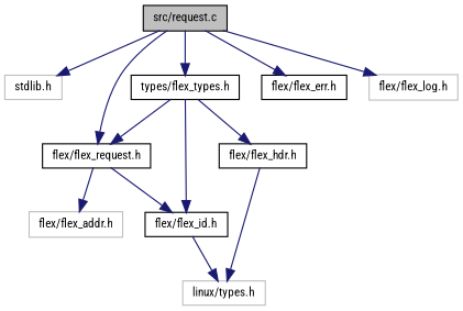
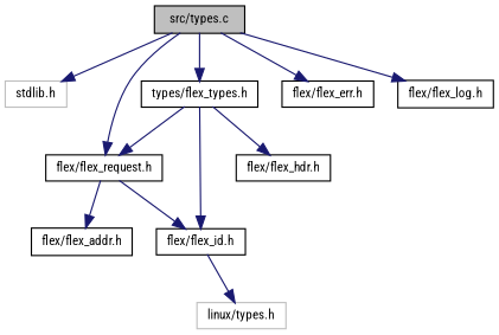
  digraph {
    fontname="Roboto Condensed"
    node [color=black fillcolor=white fontname="Roboto Condensed" fontsize=10 shape=record style=filled]
    edge [color=midnightblue fontname="Roboto Condensed" fontsize=10 labelfontname=Helvetica labelfontsize=10 style=solid]
-   n1 [fillcolor=grey75 fontcolor=black height=0.2 label="src/request.c" width=0.4]
+   n1 [fillcolor=grey75 fontcolor=black height=0.2 label="src/types.c" width=0.4]
    n2 [color=grey75 height=0.2 label="stdlib.h" width=0.4]
    n3 [height=0.2 label="types/flex_types.h" width=0.4]
    n4 [height=0.2 label="flex/flex_request.h" width=0.4]
    n5 [height=0.2 label="flex/flex_err.h" width=0.4]
-   n6 [color=grey75 height=0.2 label="flex/flex_log.h" width=0.4]
+   n6 [height=0.2 label="flex/flex_log.h" width=0.4]
    n7 [height=0.2 label="flex/flex_hdr.h" width=0.4]
    n8 [height=0.2 label="flex/flex_id.h" width=0.4]
-   n9 [color=grey75 height=0.2 label="flex/flex_addr.h" width=0.4]
+   n9 [height=0.2 label="flex/flex_addr.h" width=0.4]
    n10 [color=grey75 height=0.2 label="linux/types.h" width=0.4]
    n1 -> n2
    n1 -> n3
    n1 -> n4
    n1 -> n5
    n1 -> n6
    n3 -> n4
    n3 -> n7
    n3 -> n8
    n4 -> n8
    n4 -> n9
-   n7 -> n10
    n8 -> n10
  }
